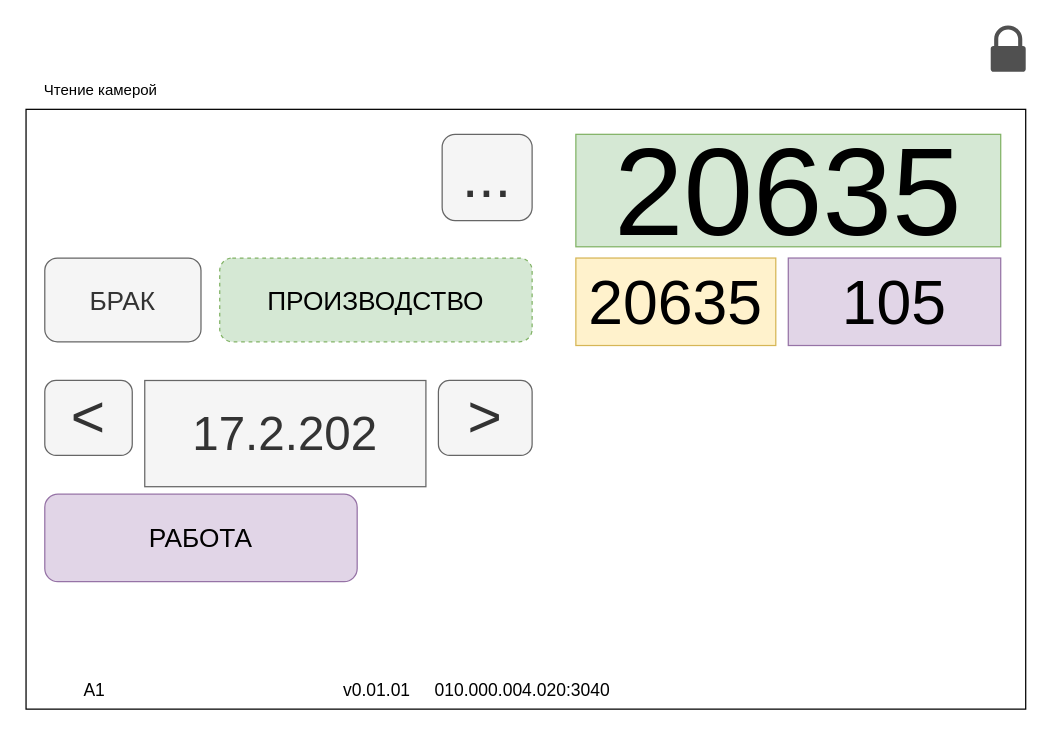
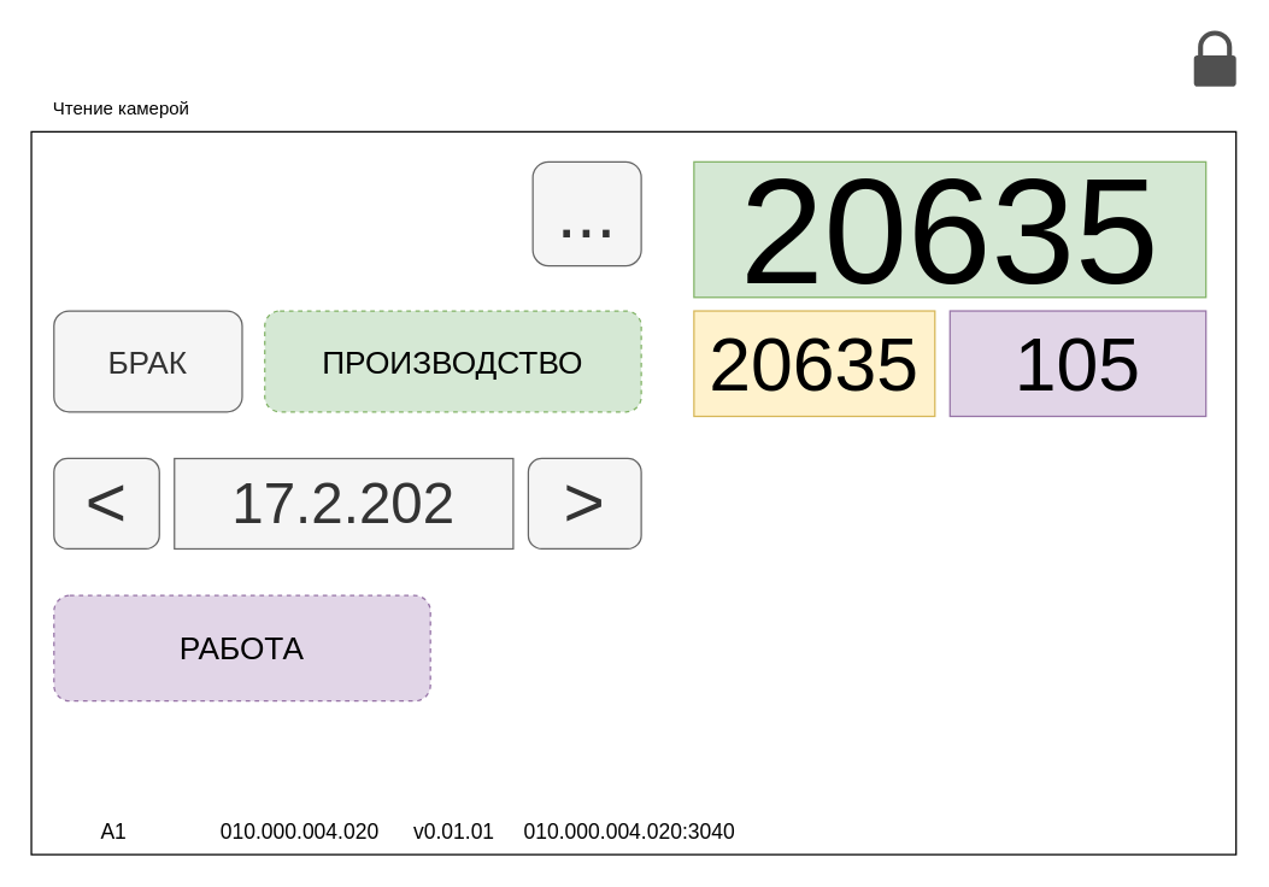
  <mxCell id="0" />
  <mxCell id="1" parent="0" />
  <mxCell id="2" value="" style="rounded=0;whiteSpace=wrap;html=1;aspect=fixed;movable=0;resizable=0;rotatable=0;deletable=0;editable=0;locked=1;connectable=0;" parent="1" vertex="1"><mxGeometry x="20" y="87" width="800" height="480" as="geometry" /></mxCell>
  <mxCell id="3" value="Чтение камерой" style="text;html=1;strokeColor=none;fillColor=none;align=center;verticalAlign=middle;whiteSpace=wrap;rounded=0;" parent="1" vertex="1"><mxGeometry x="20" y="57" width="120" height="30" as="geometry" /></mxCell>
  <mxCell id="4" value="..." style="rounded=1;whiteSpace=wrap;html=1;fontSize=47;fillColor=#f5f5f5;fontColor=#333333;strokeColor=#666666;" parent="1" vertex="1"><mxGeometry x="353" y="107" width="72" height="69" as="geometry" /></mxCell>
- <mxCell id="5" value="17.2.202" style="rounded=0;whiteSpace=wrap;html=1;fontSize=38;fillColor=#f5f5f5;fontColor=#333333;strokeColor=#666666;" parent="1" vertex="1"><mxGeometry x="115" y="304" width="225" height="85" as="geometry" /></mxCell>
+ <mxCell id="5" value="17.2.202" style="rounded=0;whiteSpace=wrap;html=1;fontSize=38;fillColor=#f5f5f5;fontColor=#333333;strokeColor=#666666;" parent="1" vertex="1"><mxGeometry x="115" y="304" width="225" height="60" as="geometry" /></mxCell>
  <mxCell id="6" value="&amp;gt;" style="rounded=1;whiteSpace=wrap;html=1;fontSize=47;fillColor=#f5f5f5;fontColor=#333333;strokeColor=#666666;" parent="1" vertex="1"><mxGeometry x="350" y="304" width="75" height="60" as="geometry" /></mxCell>
  <mxCell id="7" value="&amp;lt;" style="rounded=1;whiteSpace=wrap;html=1;fontSize=47;fillColor=#f5f5f5;fontColor=#333333;strokeColor=#666666;" parent="1" vertex="1"><mxGeometry x="35" y="304" width="70" height="60" as="geometry" /></mxCell>
  <mxCell id="8" value="ПРОИЗВОДСТВО" style="rounded=1;whiteSpace=wrap;html=1;fontSize=21;fillColor=#d5e8d4;strokeColor=#82b366;dashed=1;" parent="1" vertex="1"><mxGeometry x="175" y="206" width="250" height="67" as="geometry" /></mxCell>
  <mxCell id="9" value="БРАК" style="rounded=1;whiteSpace=wrap;html=1;fontSize=21;fillColor=#f5f5f5;strokeColor=#666666;fontColor=#333333;" parent="1" vertex="1"><mxGeometry x="35" y="206" width="125" height="67" as="geometry" /></mxCell>
- <mxCell id="10" value="РАБОТА" style="rounded=1;whiteSpace=wrap;html=1;fontSize=21;fillColor=#e1d5e7;strokeColor=#9673a6;" parent="1" vertex="1"><mxGeometry x="35" y="395" width="250" height="70" as="geometry" /></mxCell>
+ <mxCell id="10" value="РАБОТА" style="rounded=1;whiteSpace=wrap;html=1;fontSize=21;fillColor=#e1d5e7;strokeColor=#9673a6;dashed=1;" parent="1" vertex="1"><mxGeometry x="35" y="395" width="250" height="70" as="geometry" /></mxCell>
  <mxCell id="11" value="" style="sketch=0;pointerEvents=1;shadow=0;dashed=0;html=1;strokeColor=none;fillColor=#505050;labelPosition=center;verticalLabelPosition=bottom;verticalAlign=top;outlineConnect=0;align=center;shape=mxgraph.office.security.lock_protected;" parent="1" vertex="1"><mxGeometry x="792" y="20" width="28" height="37" as="geometry" /></mxCell>
  <mxCell id="12" value="A1" style="text;html=1;strokeColor=none;fillColor=none;align=center;verticalAlign=middle;whiteSpace=wrap;rounded=0;fontSize=14;" parent="1" vertex="1"><mxGeometry x="20" y="537" width="110" height="30" as="geometry" /></mxCell>
+ <mxCell id="13" value="010.000.004.020" style="text;html=1;strokeColor=none;fillColor=none;align=center;verticalAlign=middle;whiteSpace=wrap;rounded=0;fontSize=14;" parent="1" vertex="1"><mxGeometry x="141" y="537" width="115" height="30" as="geometry" /></mxCell>
  <mxCell id="14" value="v0.01.01" style="text;html=1;strokeColor=none;fillColor=none;align=center;verticalAlign=middle;whiteSpace=wrap;rounded=0;fontSize=14;" parent="1" vertex="1"><mxGeometry x="261" y="537" width="80" height="30" as="geometry" /></mxCell>
  <mxCell id="15" value="010.000.004.020:3040" style="text;html=1;strokeColor=none;fillColor=none;align=center;verticalAlign=middle;whiteSpace=wrap;rounded=0;fontSize=14;" parent="1" vertex="1"><mxGeometry x="340" y="537" width="155" height="30" as="geometry" /></mxCell>
  <mxCell id="16" value="20635" style="rounded=0;whiteSpace=wrap;html=1;fontSize=100;fillColor=#d5e8d4;strokeColor=#82b366;" parent="1" vertex="1"><mxGeometry x="460" y="107" width="340" height="90" as="geometry" /></mxCell>
  <mxCell id="17" value="105" style="rounded=0;whiteSpace=wrap;html=1;fontSize=50;fillColor=#e1d5e7;strokeColor=#9673a6;" parent="1" vertex="1"><mxGeometry x="630" y="206" width="170" height="70" as="geometry" /></mxCell>
  <mxCell id="18" value="20635" style="rounded=0;whiteSpace=wrap;html=1;fontSize=50;fillColor=#fff2cc;strokeColor=#d6b656;" parent="1" vertex="1"><mxGeometry x="460" y="206" width="160" height="70" as="geometry" /></mxCell>
